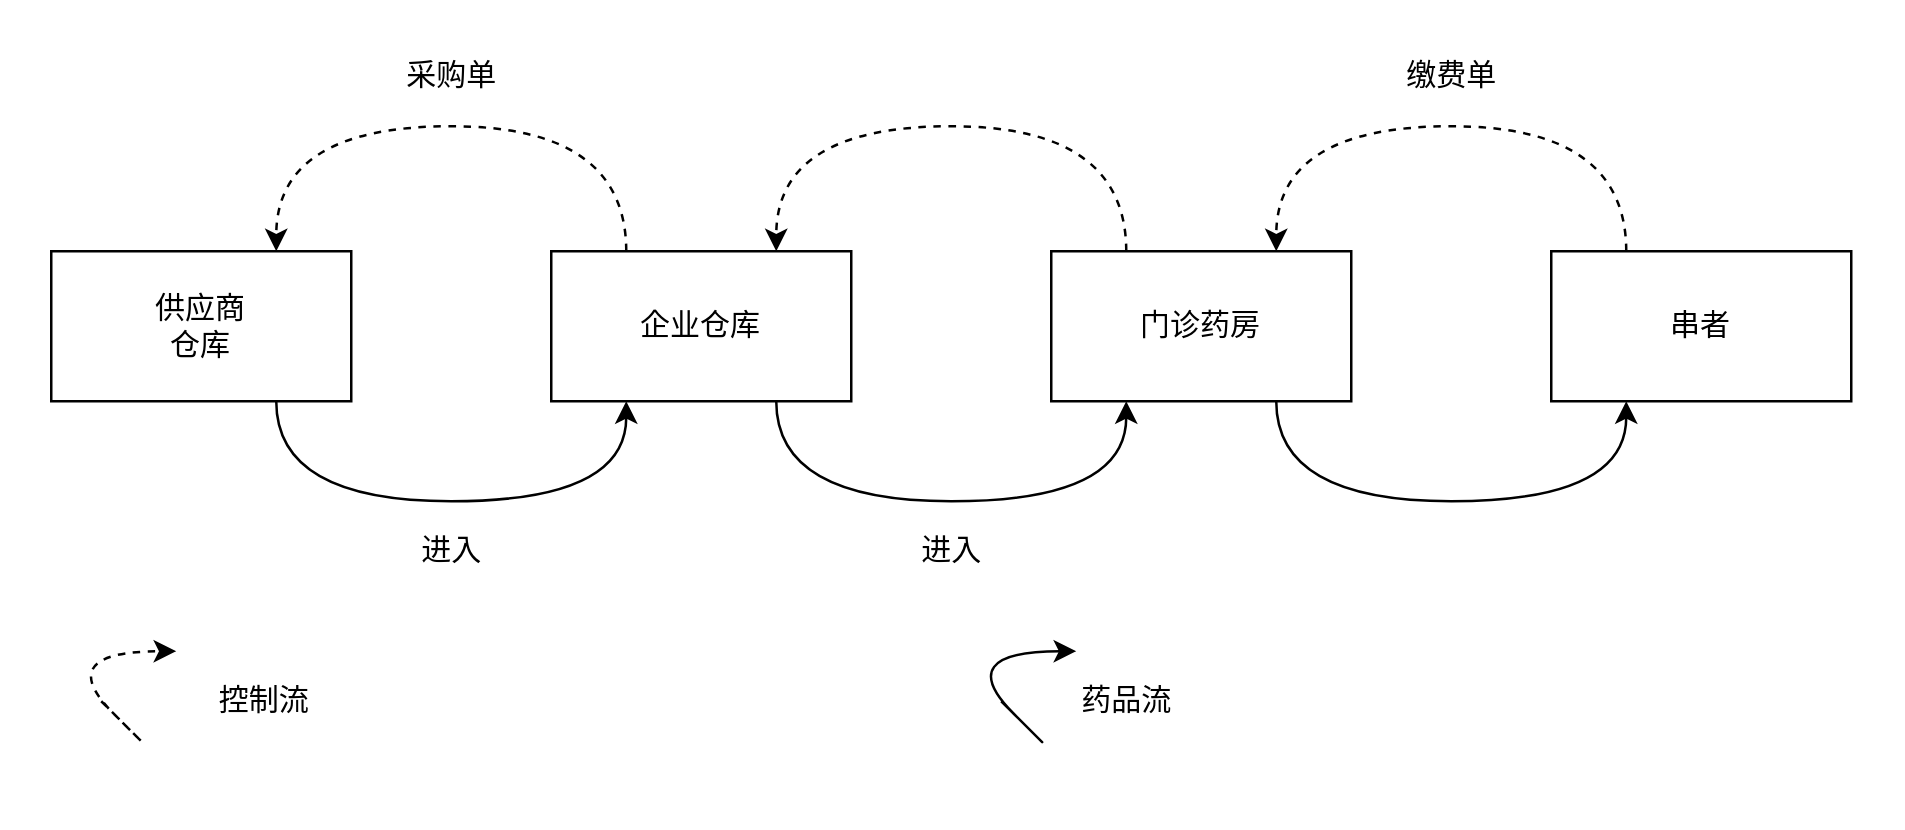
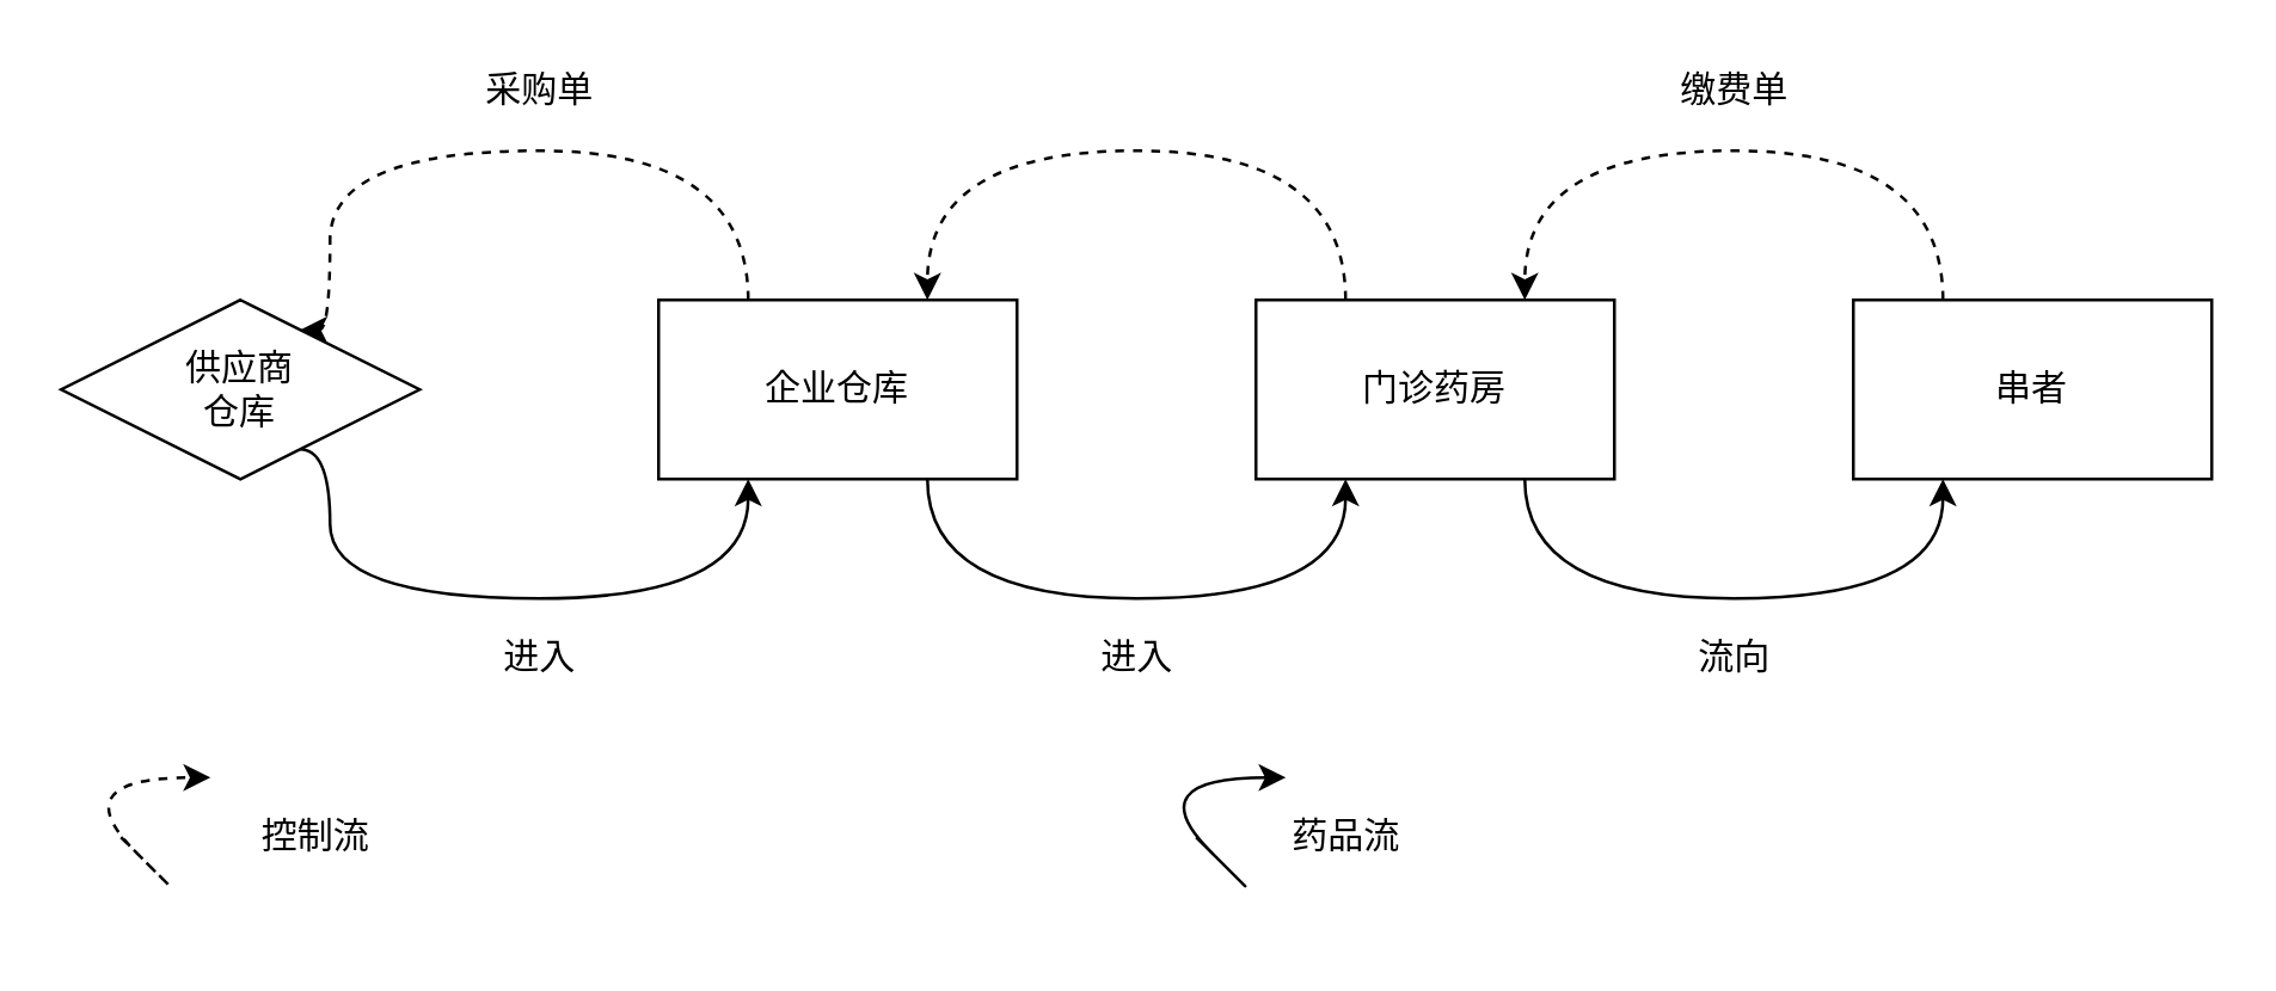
  <mxCell id="0" />
  <mxCell id="1" parent="0" />
- <mxCell id="2" value="供应商&lt;br&gt;仓库" style="rounded=0;whiteSpace=wrap;html=1;" vertex="1" parent="1"><mxGeometry x="20" y="100" width="120" height="60" as="geometry" /></mxCell>
+ <mxCell id="2" value="供应商&lt;br&gt;仓库" style="rhombus;whiteSpace=wrap;html=1;" vertex="1" parent="1"><mxGeometry x="20" y="100" width="120" height="60" as="geometry" /></mxCell>
  <mxCell id="3" value="企业仓库" style="rounded=0;whiteSpace=wrap;html=1;" vertex="1" parent="1"><mxGeometry x="220" y="100" width="120" height="60" as="geometry" /></mxCell>
  <mxCell id="4" value="门诊药房" style="rounded=0;whiteSpace=wrap;html=1;" vertex="1" parent="1"><mxGeometry x="420" y="100" width="120" height="60" as="geometry" /></mxCell>
  <mxCell id="5" value="串者" style="rounded=0;whiteSpace=wrap;html=1;" vertex="1" parent="1"><mxGeometry x="620" y="100" width="120" height="60" as="geometry" /></mxCell>
  <mxCell id="6" value="" style="curved=1;endArrow=classic;html=1;rounded=0;exitX=0.25;exitY=0;exitDx=0;exitDy=0;entryX=0.75;entryY=0;entryDx=0;entryDy=0;edgeStyle=orthogonalEdgeStyle;dashed=1;" edge="1" parent="1" source="3" target="2"><mxGeometry width="50" height="50" relative="1" as="geometry"><mxPoint x="350" y="260" as="sourcePoint" /><mxPoint x="400" y="210" as="targetPoint" /><Array as="points"><mxPoint x="250" y="50" /><mxPoint x="110" y="50" /></Array></mxGeometry></mxCell>
  <mxCell id="7" value="" style="endArrow=classic;html=1;rounded=0;exitX=0.75;exitY=1;exitDx=0;exitDy=0;entryX=0.25;entryY=1;entryDx=0;entryDy=0;edgeStyle=orthogonalEdgeStyle;curved=1;" edge="1" parent="1" source="2" target="3"><mxGeometry width="50" height="50" relative="1" as="geometry"><mxPoint x="120" y="110" as="sourcePoint" /><mxPoint x="260" y="110" as="targetPoint" /><Array as="points"><mxPoint x="110" y="200" /><mxPoint x="250" y="200" /></Array></mxGeometry></mxCell>
  <mxCell id="8" value="" style="curved=1;endArrow=classic;html=1;rounded=0;exitX=0.25;exitY=0;exitDx=0;exitDy=0;entryX=0.75;entryY=0;entryDx=0;entryDy=0;edgeStyle=orthogonalEdgeStyle;dashed=1;" edge="1" parent="1"><mxGeometry width="50" height="50" relative="1" as="geometry"><mxPoint x="450" y="100" as="sourcePoint" /><mxPoint x="310" y="100" as="targetPoint" /><Array as="points"><mxPoint x="450" y="50" /><mxPoint x="310" y="50" /></Array></mxGeometry></mxCell>
  <mxCell id="9" value="" style="curved=1;endArrow=classic;html=1;rounded=0;exitX=0.25;exitY=0;exitDx=0;exitDy=0;entryX=0.75;entryY=0;entryDx=0;entryDy=0;edgeStyle=orthogonalEdgeStyle;dashed=1;" edge="1" parent="1"><mxGeometry width="50" height="50" relative="1" as="geometry"><mxPoint x="650" y="100" as="sourcePoint" /><mxPoint x="510" y="100" as="targetPoint" /><Array as="points"><mxPoint x="650" y="50" /><mxPoint x="510" y="50" /></Array></mxGeometry></mxCell>
  <mxCell id="10" value="" style="endArrow=classic;html=1;rounded=0;exitX=0.75;exitY=1;exitDx=0;exitDy=0;entryX=0.25;entryY=1;entryDx=0;entryDy=0;edgeStyle=orthogonalEdgeStyle;curved=1;" edge="1" parent="1"><mxGeometry width="50" height="50" relative="1" as="geometry"><mxPoint x="310" y="160" as="sourcePoint" /><mxPoint x="450" y="160" as="targetPoint" /><Array as="points"><mxPoint x="310" y="200" /><mxPoint x="450" y="200" /></Array></mxGeometry></mxCell>
  <mxCell id="11" value="" style="endArrow=classic;html=1;rounded=0;exitX=0.75;exitY=1;exitDx=0;exitDy=0;entryX=0.25;entryY=1;entryDx=0;entryDy=0;edgeStyle=orthogonalEdgeStyle;curved=1;" edge="1" parent="1"><mxGeometry width="50" height="50" relative="1" as="geometry"><mxPoint x="510" y="160" as="sourcePoint" /><mxPoint x="650" y="160" as="targetPoint" /><Array as="points"><mxPoint x="510" y="200" /><mxPoint x="650" y="200" /></Array></mxGeometry></mxCell>
  <mxCell id="12" value="采购单" style="text;html=1;align=center;verticalAlign=middle;resizable=0;points=[];autosize=1;strokeColor=none;fillColor=none;" vertex="1" parent="1"><mxGeometry x="155" y="20" width="50" height="20" as="geometry" /></mxCell>
  <mxCell id="13" value="缴费单" style="text;html=1;align=center;verticalAlign=middle;resizable=0;points=[];autosize=1;strokeColor=none;fillColor=none;" vertex="1" parent="1"><mxGeometry x="555" y="20" width="50" height="20" as="geometry" /></mxCell>
  <mxCell id="14" value="进入" style="text;html=1;align=center;verticalAlign=middle;resizable=0;points=[];autosize=1;strokeColor=none;fillColor=none;" vertex="1" parent="1"><mxGeometry x="160" y="210" width="40" height="20" as="geometry" /></mxCell>
  <mxCell id="15" value="进入" style="text;html=1;align=center;verticalAlign=middle;resizable=0;points=[];autosize=1;strokeColor=none;fillColor=none;" vertex="1" parent="1"><mxGeometry x="360" y="210" width="40" height="20" as="geometry" /></mxCell>
+ <mxCell id="16" value="流向" style="text;html=1;align=center;verticalAlign=middle;resizable=0;points=[];autosize=1;strokeColor=none;fillColor=none;" vertex="1" parent="1"><mxGeometry x="560" y="210" width="40" height="20" as="geometry" /></mxCell>
  <mxCell id="17" value="" style="curved=1;endArrow=classic;html=1;rounded=0;dashed=1;" edge="1" parent="1"><mxGeometry width="50" height="50" relative="1" as="geometry"><mxPoint x="40" y="280" as="sourcePoint" /><mxPoint x="70" y="260" as="targetPoint" /><Array as="points"><mxPoint x="70" y="310" /><mxPoint x="20" y="260" /></Array></mxGeometry></mxCell>
  <mxCell id="18" value="" style="curved=1;endArrow=classic;html=1;rounded=0;" edge="1" parent="1"><mxGeometry width="50" height="50" relative="1" as="geometry"><mxPoint x="400" y="280" as="sourcePoint" /><mxPoint x="430" y="260" as="targetPoint" /><Array as="points"><mxPoint x="430" y="310" /><mxPoint x="380" y="260" /></Array></mxGeometry></mxCell>
  <mxCell id="19" value="控制流" style="text;html=1;align=center;verticalAlign=middle;resizable=0;points=[];autosize=1;strokeColor=none;fillColor=none;" vertex="1" parent="1"><mxGeometry x="80" y="270" width="50" height="20" as="geometry" /></mxCell>
  <mxCell id="20" value="药品流" style="text;html=1;align=center;verticalAlign=middle;resizable=0;points=[];autosize=1;strokeColor=none;fillColor=none;" vertex="1" parent="1"><mxGeometry x="425" y="270" width="50" height="20" as="geometry" /></mxCell>
